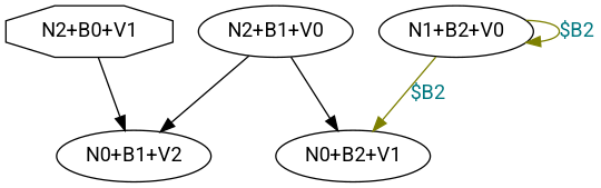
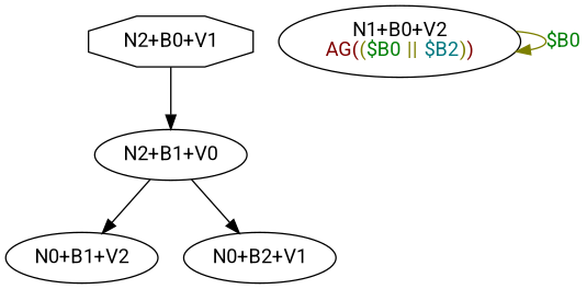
  digraph {
    fontname=Roboto
    node [fontname=Roboto]
    edge [fontname=Roboto]
    n1 [label=<N2+B0+V1> shape=octagon]
    n2 [label=<N2+B1+V0>]
    n3 [label=<N0+B1+V2>]
    n4 [label=<N0+B2+V1>]
-   n6 [label=<N1+B2+V0>]
-   n1 -> n3
+   n5 [label=<N1+B0+V2<BR/><FONT COLOR="0.0 1 0.5">AG(<FONT COLOR="0.17 1 0.5">(<FONT COLOR="0.34 1 0.5">$B0</FONT> || <FONT COLOR="0.51 1 0.5">$B2</FONT>)</FONT>)</FONT>>]
+   n1 -> n2
    n2 -> n3
    n2 -> n4
-   n6 -> n4 [color="0.17 1 0.5" label=<<FONT COLOR="0.51 1 0.5">$B2</FONT>>]
-   n6 -> n6 [color="0.17 1 0.5" label=<<FONT COLOR="0.51 1 0.5">$B2</FONT>>]
+   n5 -> n5 [color="0.17 1 0.5" label=<<FONT COLOR="0.34 1 0.5">$B0</FONT>>]
  }
